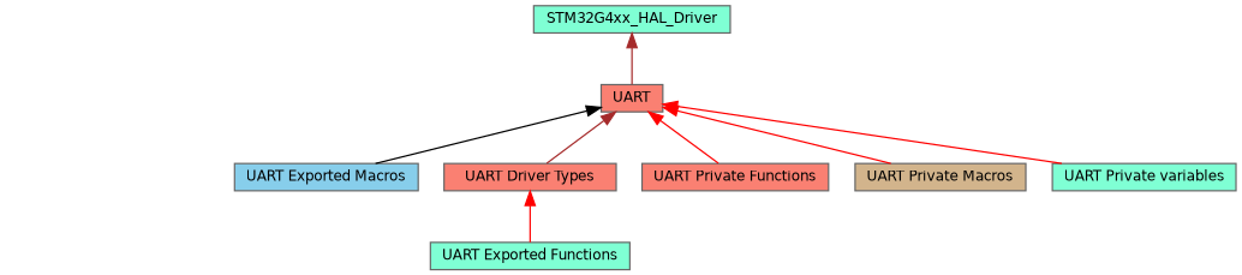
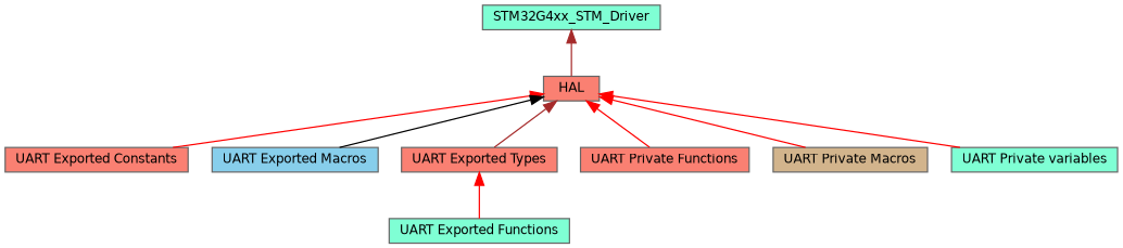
  digraph {
    rankdir=TB
    node [color=grey40 fillcolor=salmon fontname=Helvetica fontsize=10 shape=box style=filled]
    edge [color=red dir=back fontname=Helvetica fontsize=10 labelfontname=Helvetica labelfontsize=10 shape=plaintext style=solid]
-   n1 [fillcolor=aquamarine height=0.2 label=STM32G4xx_HAL_Driver width=0.4]
-   n2 [color=gray40 fontcolor=black height=0.2 label=UART width=0.4]
+   n1 [fillcolor=aquamarine height=0.2 label=STM32G4xx_STM_Driver width=0.4]
+   n2 [color=gray40 fontcolor=black height=0.2 label=HAL width=0.4]
+   n3 [height=0.2 label="UART Exported Constants" width=0.4]
    n4 [fillcolor=skyblue height=0.2 label="UART Exported Macros" width=0.4]
-   n5 [height=0.2 label="UART Driver Types" width=0.4]
+   n5 [height=0.2 label="UART Exported Types" width=0.4]
    n6 [height=0.2 label="UART Private Functions" width=0.4]
    n7 [fillcolor=tan height=0.2 label="UART Private Macros" width=0.4]
    n8 [fillcolor=aquamarine height=0.2 label="UART Private variables" width=0.4]
    n9 [fillcolor=aquamarine height=0.2 label="UART Exported Functions" width=0.4]
    n1 -> n2 [color=brown]
+   n2 -> n3
    n2 -> n4 [color=black]
    n2 -> n5 [color=brown]
    n2 -> n6
    n2 -> n7
    n2 -> n8
    n5 -> n9
  }
